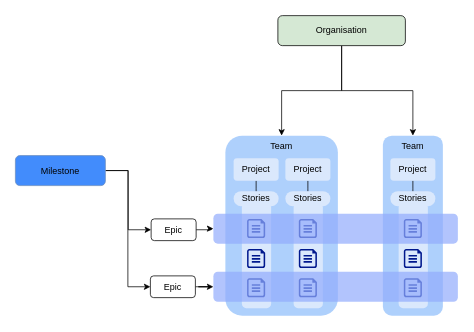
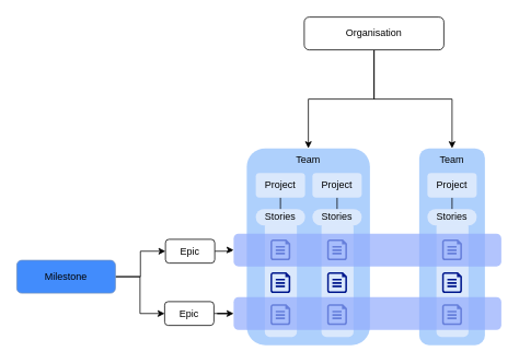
  <mxCell id="0" />
  <mxCell id="1" parent="0" />
  <mxCell id="2" value="Team" style="rounded=1;whiteSpace=wrap;html=1;verticalAlign=top;fillColor=#AED0FC;strokeColor=none;" vertex="1" parent="1"><mxGeometry x="510" y="180" width="80" height="240" as="geometry" /></mxCell>
  <mxCell id="3" value="Team" style="rounded=1;whiteSpace=wrap;html=1;verticalAlign=top;fillColor=#AED0FC;strokeColor=none;" vertex="1" parent="1"><mxGeometry x="300" y="180" width="150" height="240" as="geometry" /></mxCell>
  <mxCell id="4" value="" style="rounded=1;whiteSpace=wrap;html=1;fillColor=#dae8fc;strokeColor=none;" vertex="1" parent="1"><mxGeometry x="322" y="270" width="39" height="140" as="geometry" /></mxCell>
  <mxCell id="5" value="Stories" style="rounded=1;whiteSpace=wrap;html=1;arcSize=50;strokeColor=none;fillColor=#dae8fc;" vertex="1" parent="1"><mxGeometry x="311" y="254" width="60" height="20" as="geometry" /></mxCell>
  <mxCell id="6" style="edgeStyle=orthogonalEdgeStyle;rounded=0;orthogonalLoop=1;jettySize=auto;html=1;entryX=0;entryY=0.5;entryDx=0;entryDy=0;" edge="1" parent="1" source="8" target="18"><mxGeometry relative="1" as="geometry" /></mxCell>
  <mxCell id="7" style="edgeStyle=orthogonalEdgeStyle;rounded=0;orthogonalLoop=1;jettySize=auto;html=1;entryX=0;entryY=0.5;entryDx=0;entryDy=0;" edge="1" parent="1" source="8" target="13"><mxGeometry relative="1" as="geometry" /></mxCell>
- <mxCell id="8" value="Milestone" style="rounded=1;whiteSpace=wrap;html=1;fillColor=#428CFC;strokeColor=#6c8ebf;" vertex="1" parent="1"><mxGeometry x="20" y="206.64" width="120" height="40" as="geometry" /></mxCell>
+ <mxCell id="8" value="Milestone" style="rounded=1;whiteSpace=wrap;html=1;fillColor=#428CFC;strokeColor=#6c8ebf;" vertex="1" parent="1"><mxGeometry x="20" y="316.64" width="120" height="40" as="geometry" /></mxCell>
  <mxCell id="9" style="edgeStyle=orthogonalEdgeStyle;rounded=0;orthogonalLoop=1;jettySize=auto;html=1;entryX=0.5;entryY=0;entryDx=0;entryDy=0;" edge="1" parent="1" source="11" target="3"><mxGeometry relative="1" as="geometry" /></mxCell>
  <mxCell id="10" style="edgeStyle=orthogonalEdgeStyle;rounded=0;orthogonalLoop=1;jettySize=auto;html=1;" edge="1" parent="1" source="11" target="2"><mxGeometry relative="1" as="geometry" /></mxCell>
- <mxCell id="11" value="Organisation" style="rounded=1;whiteSpace=wrap;html=1;fillColor=#d5e8d4;" vertex="1" parent="1"><mxGeometry x="370" y="20" width="170" height="40" as="geometry" /></mxCell>
+ <mxCell id="11" value="Organisation" style="rounded=1;whiteSpace=wrap;html=1;" vertex="1" parent="1"><mxGeometry x="370" y="20" width="170" height="40" as="geometry" /></mxCell>
  <mxCell id="12" style="edgeStyle=orthogonalEdgeStyle;rounded=0;orthogonalLoop=1;jettySize=auto;html=1;" edge="1" parent="1" source="13" target="35"><mxGeometry relative="1" as="geometry" /></mxCell>
  <mxCell id="13" value="Epic" style="rounded=1;whiteSpace=wrap;html=1;" vertex="1" parent="1"><mxGeometry x="200" y="367" width="60" height="29" as="geometry" /></mxCell>
  <mxCell id="14" style="edgeStyle=orthogonalEdgeStyle;rounded=0;orthogonalLoop=1;jettySize=auto;html=1;entryX=0.5;entryY=0;entryDx=0;entryDy=0;endArrow=none;endFill=0;" edge="1" parent="1" source="15" target="5"><mxGeometry relative="1" as="geometry"><Array as="points"><mxPoint x="341" y="250" /><mxPoint x="341" y="250" /></Array></mxGeometry></mxCell>
  <mxCell id="15" value="Project" style="rounded=1;whiteSpace=wrap;html=1;fillColor=#dae8fc;strokeColor=none;" vertex="1" parent="1"><mxGeometry x="311" y="210" width="60" height="30" as="geometry" /></mxCell>
  <mxCell id="16" value="" style="sketch=0;pointerEvents=1;shadow=0;dashed=0;html=1;strokeColor=none;labelPosition=center;verticalLabelPosition=bottom;verticalAlign=top;align=center;fillColor=#00188D;shape=mxgraph.azure.file" vertex="1" parent="1"><mxGeometry x="328.95" y="291" width="24.1" height="25.64" as="geometry" /></mxCell>
  <mxCell id="17" style="edgeStyle=orthogonalEdgeStyle;rounded=0;orthogonalLoop=1;jettySize=auto;html=1;" edge="1" parent="1" source="18" target="36"><mxGeometry relative="1" as="geometry" /></mxCell>
  <mxCell id="18" value="Epic" style="rounded=1;whiteSpace=wrap;html=1;" vertex="1" parent="1"><mxGeometry x="201" y="291" width="60" height="29" as="geometry" /></mxCell>
  <mxCell id="19" value="" style="sketch=0;pointerEvents=1;shadow=0;dashed=0;html=1;strokeColor=none;labelPosition=center;verticalLabelPosition=bottom;verticalAlign=top;align=center;fillColor=#00188D;shape=mxgraph.azure.file" vertex="1" parent="1"><mxGeometry x="328.95" y="331" width="24.1" height="25.64" as="geometry" /></mxCell>
  <mxCell id="20" value="" style="sketch=0;pointerEvents=1;shadow=0;dashed=0;html=1;strokeColor=none;labelPosition=center;verticalLabelPosition=bottom;verticalAlign=top;align=center;fillColor=#00188D;shape=mxgraph.azure.file" vertex="1" parent="1"><mxGeometry x="328.95" y="370" width="24.1" height="25.64" as="geometry" /></mxCell>
  <mxCell id="21" value="" style="rounded=1;whiteSpace=wrap;html=1;fillColor=#dae8fc;strokeColor=none;" vertex="1" parent="1"><mxGeometry x="391" y="270" width="39" height="140" as="geometry" /></mxCell>
  <mxCell id="22" value="Stories" style="rounded=1;whiteSpace=wrap;html=1;arcSize=50;strokeColor=none;fillColor=#dae8fc;" vertex="1" parent="1"><mxGeometry x="380" y="254" width="60" height="20" as="geometry" /></mxCell>
  <mxCell id="23" style="edgeStyle=orthogonalEdgeStyle;rounded=0;orthogonalLoop=1;jettySize=auto;html=1;entryX=0.5;entryY=0;entryDx=0;entryDy=0;endArrow=none;endFill=0;" edge="1" parent="1" source="24" target="22"><mxGeometry relative="1" as="geometry"><Array as="points"><mxPoint x="410" y="250" /><mxPoint x="410" y="250" /></Array></mxGeometry></mxCell>
  <mxCell id="24" value="Project" style="rounded=1;whiteSpace=wrap;html=1;fillColor=#dae8fc;strokeColor=none;" vertex="1" parent="1"><mxGeometry x="380" y="210" width="60" height="30" as="geometry" /></mxCell>
  <mxCell id="25" value="" style="sketch=0;pointerEvents=1;shadow=0;dashed=0;html=1;strokeColor=none;labelPosition=center;verticalLabelPosition=bottom;verticalAlign=top;align=center;fillColor=#00188D;shape=mxgraph.azure.file" vertex="1" parent="1"><mxGeometry x="397.95" y="291" width="24.1" height="25.64" as="geometry" /></mxCell>
  <mxCell id="26" value="" style="sketch=0;pointerEvents=1;shadow=0;dashed=0;html=1;strokeColor=none;labelPosition=center;verticalLabelPosition=bottom;verticalAlign=top;align=center;fillColor=#00188D;shape=mxgraph.azure.file" vertex="1" parent="1"><mxGeometry x="397.95" y="331" width="24.1" height="25.64" as="geometry" /></mxCell>
  <mxCell id="27" value="" style="sketch=0;pointerEvents=1;shadow=0;dashed=0;html=1;strokeColor=none;labelPosition=center;verticalLabelPosition=bottom;verticalAlign=top;align=center;fillColor=#00188D;shape=mxgraph.azure.file" vertex="1" parent="1"><mxGeometry x="397.95" y="370" width="24.1" height="25.64" as="geometry" /></mxCell>
  <mxCell id="28" value="" style="rounded=1;whiteSpace=wrap;html=1;fillColor=#dae8fc;strokeColor=none;" vertex="1" parent="1"><mxGeometry x="531" y="270" width="39" height="140" as="geometry" /></mxCell>
  <mxCell id="29" value="Stories" style="rounded=1;whiteSpace=wrap;html=1;arcSize=50;strokeColor=none;fillColor=#dae8fc;" vertex="1" parent="1"><mxGeometry x="520" y="254" width="60" height="20" as="geometry" /></mxCell>
  <mxCell id="30" style="edgeStyle=orthogonalEdgeStyle;rounded=0;orthogonalLoop=1;jettySize=auto;html=1;entryX=0.5;entryY=0;entryDx=0;entryDy=0;endArrow=none;endFill=0;" edge="1" parent="1" source="31" target="29"><mxGeometry relative="1" as="geometry"><Array as="points"><mxPoint x="550" y="250" /><mxPoint x="550" y="250" /></Array></mxGeometry></mxCell>
  <mxCell id="31" value="Project" style="rounded=1;whiteSpace=wrap;html=1;fillColor=#dae8fc;strokeColor=none;" vertex="1" parent="1"><mxGeometry x="520" y="210" width="60" height="30" as="geometry" /></mxCell>
  <mxCell id="32" value="" style="sketch=0;pointerEvents=1;shadow=0;dashed=0;html=1;strokeColor=none;labelPosition=center;verticalLabelPosition=bottom;verticalAlign=top;align=center;fillColor=#00188D;shape=mxgraph.azure.file" vertex="1" parent="1"><mxGeometry x="537.95" y="291" width="24.1" height="25.64" as="geometry" /></mxCell>
  <mxCell id="33" value="" style="sketch=0;pointerEvents=1;shadow=0;dashed=0;html=1;strokeColor=none;labelPosition=center;verticalLabelPosition=bottom;verticalAlign=top;align=center;fillColor=#00188D;shape=mxgraph.azure.file" vertex="1" parent="1"><mxGeometry x="537.95" y="331" width="24.1" height="25.64" as="geometry" /></mxCell>
  <mxCell id="34" value="" style="sketch=0;pointerEvents=1;shadow=0;dashed=0;html=1;strokeColor=none;labelPosition=center;verticalLabelPosition=bottom;verticalAlign=top;align=center;fillColor=#00188D;shape=mxgraph.azure.file" vertex="1" parent="1"><mxGeometry x="537.95" y="370" width="24.1" height="25.64" as="geometry" /></mxCell>
  <mxCell id="35" value="" style="rounded=1;whiteSpace=wrap;html=1;textOpacity=10;fillColor=#92ABFC;strokeColor=none;fontColor=none;noLabel=1;opacity=70;" vertex="1" parent="1"><mxGeometry x="284" y="361.5" width="326" height="40" as="geometry" /></mxCell>
  <mxCell id="36" value="" style="rounded=1;whiteSpace=wrap;html=1;textOpacity=10;fillColor=#92ABFC;strokeColor=none;fontColor=none;noLabel=1;opacity=70;" vertex="1" parent="1"><mxGeometry x="284" y="284" width="326" height="40" as="geometry" /></mxCell>
